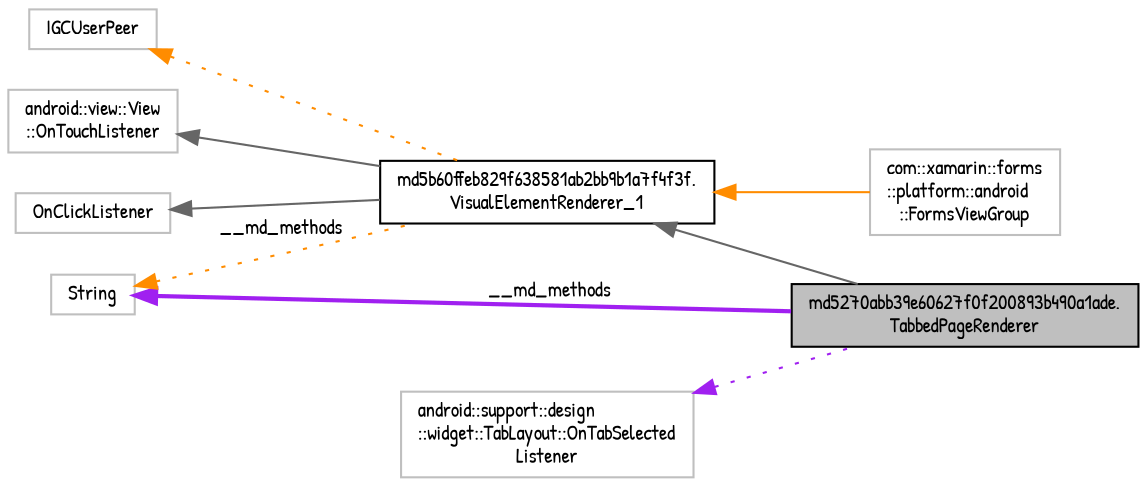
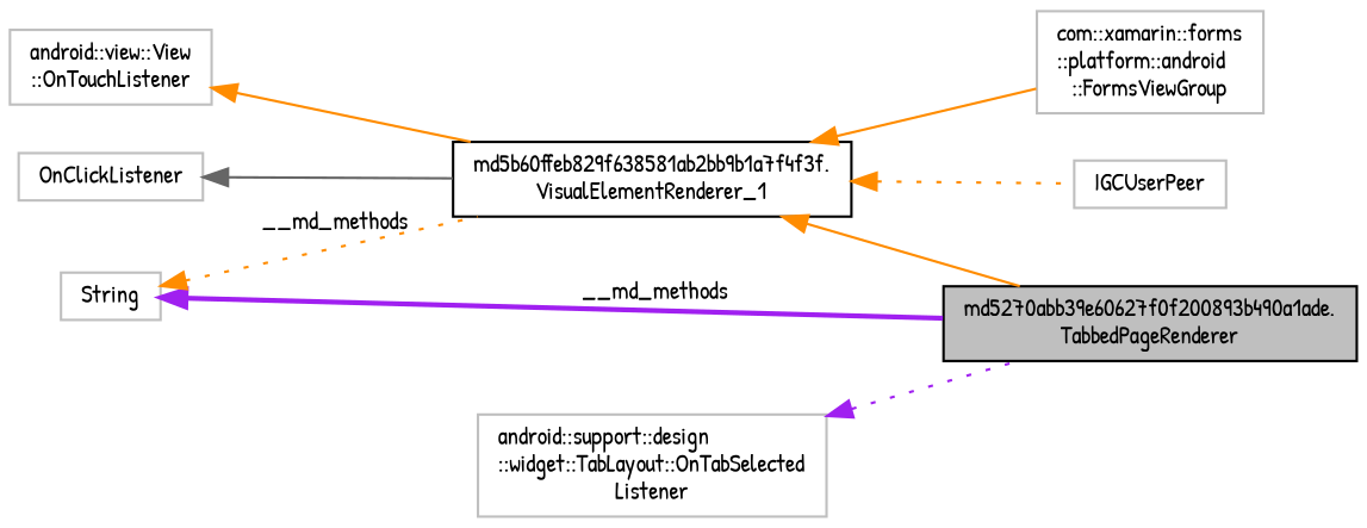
  digraph {
    fontname="Patrick Hand"
    rankdir=LR
    node [color=grey75 fillcolor=white fontname="Patrick Hand" fontsize=10 shape=record style=filled]
    edge [color=darkorange dir=back fontname="Patrick Hand" fontsize=10 labelfontname=Helvetica labelfontsize=10 style=solid]
    n1 [color=black fillcolor=grey75 fontcolor=black height=0.2 label="md5270abb39e60627f0f200893b490a1ade.\lTabbedPageRenderer" width=0.4]
    n2 [color=black height=0.2 label="md5b60ffeb829f638581ab2bb9b1a7f4f3f.\lVisualElementRenderer_1" width=0.4]
    n3 [height=0.2 label="com::xamarin::forms\l::platform::android\l::FormsViewGroup" width=0.4]
    n4 [height=0.2 label=IGCUserPeer width=0.4]
    n5 [height=0.2 label="android::view::View\l::OnTouchListener" width=0.4]
    n6 [height=0.2 label=OnClickListener width=0.4]
    n7 [height=0.2 label=String width=0.4]
    n8 [height=0.2 label="android::support::design\l::widget::TabLayout::OnTabSelected\lListener" width=0.4]
-   n2 -> n1 [color=gray40]
+   n2 -> n1
    n2 -> n3
-   n4 -> n2 [style=dotted]
-   n5 -> n2 [color=gray40]
+   n2 -> n4 [style=dotted]
+   n5 -> n2
    n6 -> n2 [color=gray40]
    n7 -> n1 [color=purple label=" __md_methods" style=bold]
    n7 -> n2 [label=" __md_methods" style=dotted]
    n8 -> n1 [color=purple style=dotted]
  }
